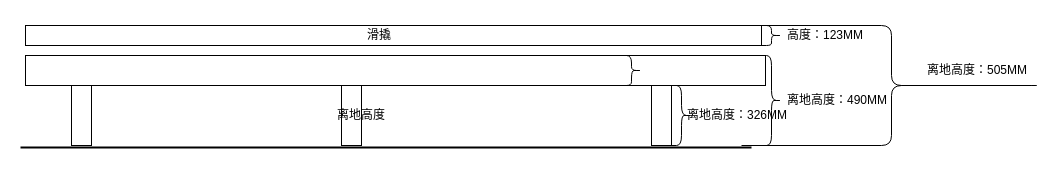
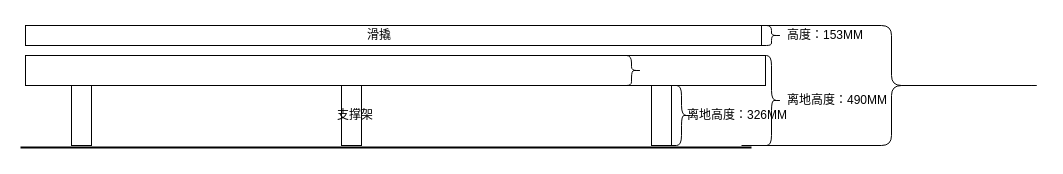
  <mxCell id="0" />
  <mxCell id="1" parent="0" />
  <mxCell id="2" value="" style="rounded=0;whiteSpace=wrap;html=1;" vertex="1" parent="1"><mxGeometry x="25" y="55" width="740" height="30" as="geometry" /></mxCell>
  <mxCell id="3" value="" style="rounded=0;whiteSpace=wrap;html=1;" vertex="1" parent="1"><mxGeometry x="651" y="85" width="20" height="60" as="geometry" /></mxCell>
  <mxCell id="4" value="" style="rounded=0;whiteSpace=wrap;html=1;" vertex="1" parent="1"><mxGeometry x="341" y="85" width="20" height="60" as="geometry" /></mxCell>
  <mxCell id="5" value="" style="rounded=0;whiteSpace=wrap;html=1;" vertex="1" parent="1"><mxGeometry x="71" y="85" width="20" height="60" as="geometry" /></mxCell>
  <mxCell id="6" value="" style="rounded=0;whiteSpace=wrap;html=1;" vertex="1" parent="1"><mxGeometry x="25" y="25" width="736" height="20" as="geometry" /></mxCell>
  <mxCell id="7" value="" style="shape=curlyBracket;whiteSpace=wrap;html=1;rounded=1;flipH=1;labelPosition=right;verticalLabelPosition=middle;align=left;verticalAlign=middle;" vertex="1" parent="1"><mxGeometry x="761" y="55" width="20" height="90" as="geometry" /></mxCell>
  <mxCell id="8" value="" style="line;strokeWidth=2;html=1;" vertex="1" parent="1"><mxGeometry x="20" y="142" width="731" height="10" as="geometry" /></mxCell>
  <mxCell id="9" value="离地高度：490MM" style="text;strokeColor=none;fillColor=none;align=left;verticalAlign=middle;spacingLeft=4;spacingRight=4;overflow=hidden;points=[[0,0.5],[1,0.5]];portConstraint=eastwest;rotatable=0;whiteSpace=wrap;html=1;" vertex="1" parent="1"><mxGeometry x="781" y="85" width="130" height="30" as="geometry" /></mxCell>
  <mxCell id="10" value="" style="shape=curlyBracket;whiteSpace=wrap;html=1;rounded=1;flipH=1;labelPosition=right;verticalLabelPosition=middle;align=left;verticalAlign=middle;" vertex="1" parent="1"><mxGeometry x="741" y="25" width="300" height="120" as="geometry" /></mxCell>
- <mxCell id="11" value="离地高度：505MM" style="text;strokeColor=none;fillColor=none;align=left;verticalAlign=middle;spacingLeft=4;spacingRight=4;overflow=hidden;points=[[0,0.5],[1,0.5]];portConstraint=eastwest;rotatable=0;whiteSpace=wrap;html=1;" vertex="1" parent="1"><mxGeometry x="921" y="55" width="120" height="30" as="geometry" /></mxCell>
  <mxCell id="12" value="" style="shape=curlyBracket;whiteSpace=wrap;html=1;rounded=1;flipH=1;labelPosition=right;verticalLabelPosition=middle;align=left;verticalAlign=middle;" vertex="1" parent="1"><mxGeometry x="671" y="85" width="20" height="60" as="geometry" /></mxCell>
  <mxCell id="13" value="离地高度：326MM" style="text;strokeColor=none;fillColor=none;align=left;verticalAlign=middle;spacingLeft=4;spacingRight=4;overflow=hidden;points=[[0,0.5],[1,0.5]];portConstraint=eastwest;rotatable=0;whiteSpace=wrap;html=1;" vertex="1" parent="1"><mxGeometry x="681" y="100" width="120" height="30" as="geometry" /></mxCell>
  <mxCell id="14" value="" style="shape=curlyBracket;whiteSpace=wrap;html=1;rounded=1;flipH=1;labelPosition=right;verticalLabelPosition=middle;align=left;verticalAlign=middle;size=0.5;" vertex="1" parent="1"><mxGeometry x="621" y="55" width="20" height="30" as="geometry" /></mxCell>
  <mxCell id="15" value="" style="shape=curlyBracket;whiteSpace=wrap;html=1;rounded=1;flipH=1;labelPosition=right;verticalLabelPosition=middle;align=left;verticalAlign=middle;" vertex="1" parent="1"><mxGeometry x="761" y="25" width="20" height="20" as="geometry" /></mxCell>
- <mxCell id="16" value="高度：123MM" style="text;strokeColor=none;fillColor=none;align=left;verticalAlign=middle;spacingLeft=4;spacingRight=4;overflow=hidden;points=[[0,0.5],[1,0.5]];portConstraint=eastwest;rotatable=0;whiteSpace=wrap;html=1;" vertex="1" parent="1"><mxGeometry x="781" y="20" width="100" height="30" as="geometry" /></mxCell>
+ <mxCell id="16" value="高度：153MM" style="text;strokeColor=none;fillColor=none;align=left;verticalAlign=middle;spacingLeft=4;spacingRight=4;overflow=hidden;points=[[0,0.5],[1,0.5]];portConstraint=eastwest;rotatable=0;whiteSpace=wrap;html=1;" vertex="1" parent="1"><mxGeometry x="781" y="20" width="100" height="30" as="geometry" /></mxCell>
  <mxCell id="17" value="滑撬" style="text;strokeColor=none;fillColor=none;align=left;verticalAlign=middle;spacingLeft=4;spacingRight=4;overflow=hidden;points=[[0,0.5],[1,0.5]];portConstraint=eastwest;rotatable=0;whiteSpace=wrap;html=1;" vertex="1" parent="1"><mxGeometry x="361" y="20" width="100" height="30" as="geometry" /></mxCell>
- <mxCell id="18" value="离地高度" style="text;strokeColor=none;fillColor=none;align=left;verticalAlign=middle;spacingLeft=4;spacingRight=4;overflow=hidden;points=[[0,0.5],[1,0.5]];portConstraint=eastwest;rotatable=0;whiteSpace=wrap;html=1;" vertex="1" parent="1"><mxGeometry x="331" y="100" width="100" height="30" as="geometry" /></mxCell>
+ <mxCell id="18" value="支撑架" style="text;strokeColor=none;fillColor=none;align=left;verticalAlign=middle;spacingLeft=4;spacingRight=4;overflow=hidden;points=[[0,0.5],[1,0.5]];portConstraint=eastwest;rotatable=0;whiteSpace=wrap;html=1;" vertex="1" parent="1"><mxGeometry x="331" y="100" width="100" height="30" as="geometry" /></mxCell>
